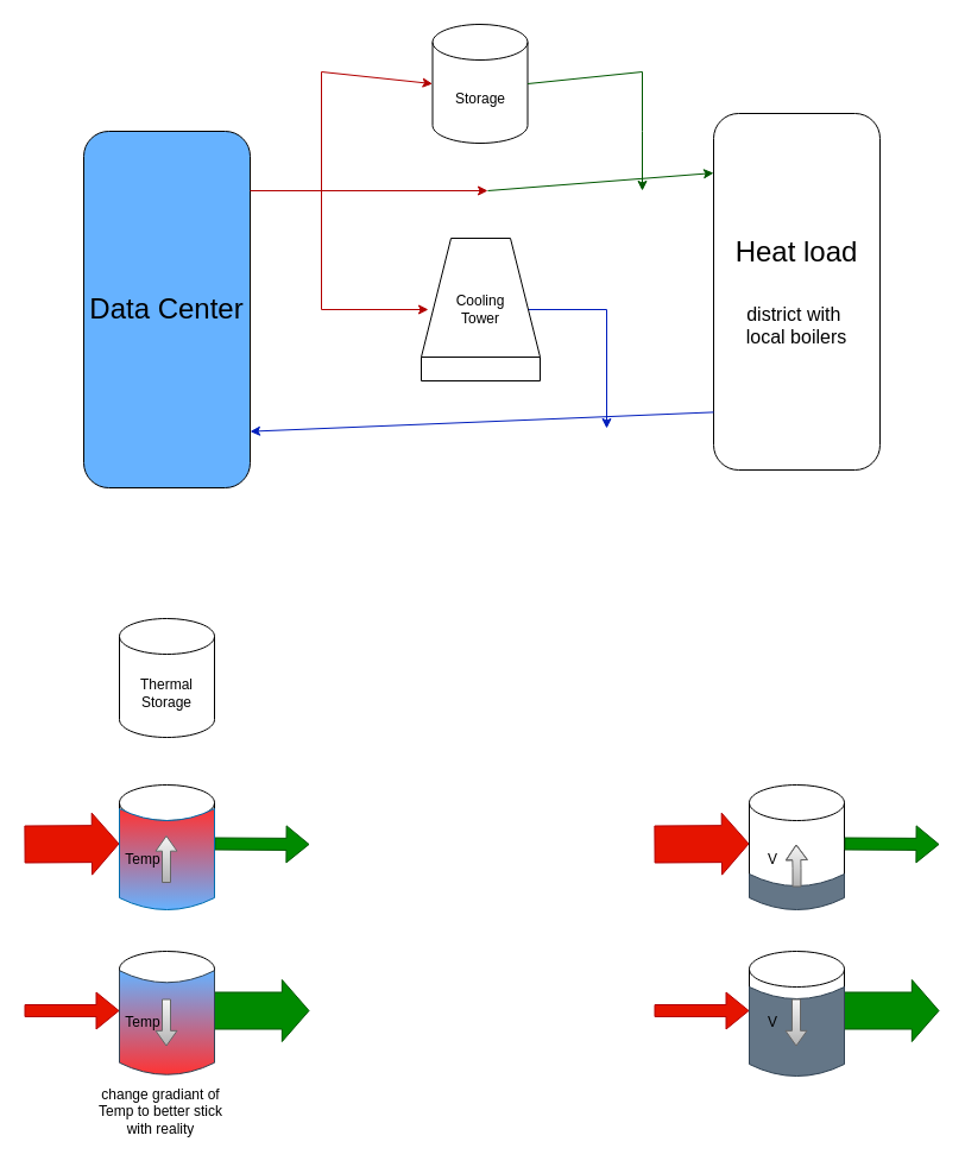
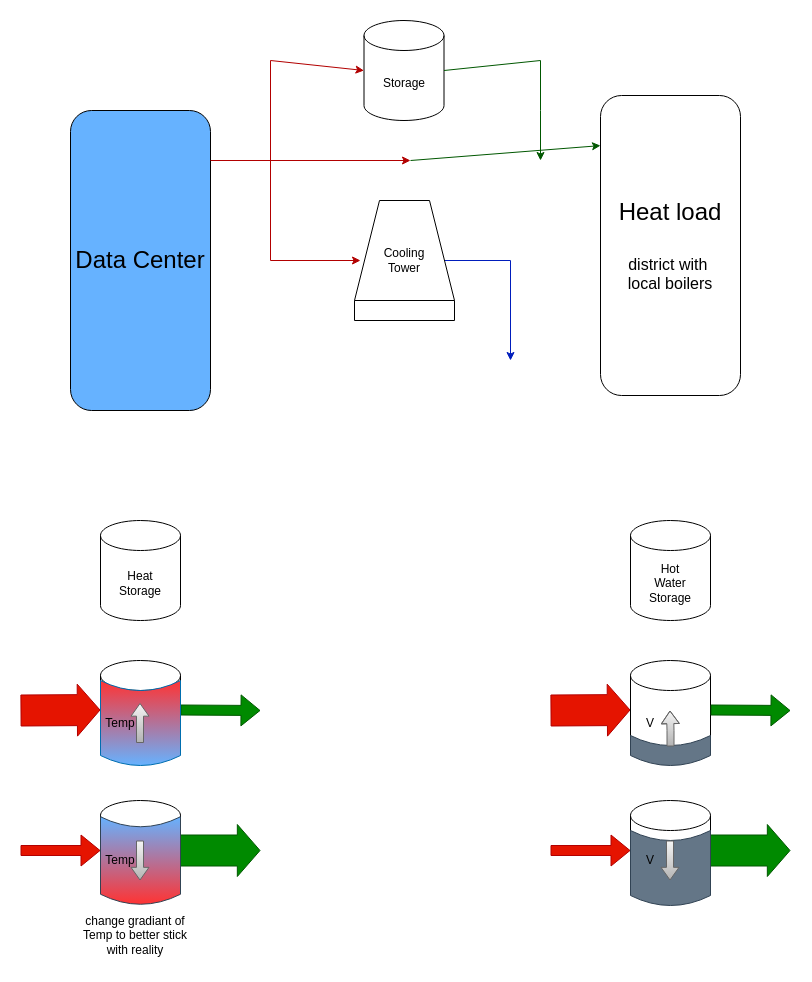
  <mxCell id="0" />
  <mxCell id="1" parent="0" />
  <mxCell id="2" value="&lt;font style=&quot;font-size: 24px;&quot;&gt;Data Center&lt;/font&gt;" style="rounded=1;whiteSpace=wrap;html=1;fillColor=#66b2ff;" parent="1" vertex="1"><mxGeometry x="70" y="110" width="140" height="300" as="geometry" /></mxCell>
  <mxCell id="3" value="Storage" style="shape=cylinder3;whiteSpace=wrap;html=1;boundedLbl=1;backgroundOutline=1;size=15;" parent="1" vertex="1"><mxGeometry x="363.5" y="20" width="80" height="100" as="geometry" /></mxCell>
  <mxCell id="4" value="&lt;font style=&quot;font-size: 24px;&quot;&gt;Heat load&lt;/font&gt;&lt;div&gt;&lt;font style=&quot;font-size: 24px;&quot;&gt;&lt;br&gt;&lt;/font&gt;&lt;/div&gt;&lt;div&gt;&lt;span style=&quot;font-size: 16px;&quot;&gt;district with&amp;nbsp;&lt;/span&gt;&lt;/div&gt;&lt;div&gt;&lt;span style=&quot;font-size: 16px;&quot;&gt;local boilers&lt;/span&gt;&lt;/div&gt;" style="rounded=1;whiteSpace=wrap;html=1;" parent="1" vertex="1"><mxGeometry x="600" y="95" width="140" height="300" as="geometry" /></mxCell>
  <mxCell id="5" value="" style="endArrow=classic;html=1;rounded=0;fillColor=#e51400;strokeColor=#B20000;" parent="1" edge="1"><mxGeometry width="50" height="50" relative="1" as="geometry"><mxPoint x="210" y="160" as="sourcePoint" /><mxPoint x="410" y="160" as="targetPoint" /><Array as="points" /></mxGeometry></mxCell>
  <mxCell id="6" value="" style="endArrow=classic;html=1;rounded=0;entryX=0;entryY=0.5;entryDx=0;entryDy=0;entryPerimeter=0;fillColor=#e51400;strokeColor=#B20000;" parent="1" target="3" edge="1"><mxGeometry width="50" height="50" relative="1" as="geometry"><mxPoint x="270" y="160" as="sourcePoint" /><mxPoint x="320" y="110" as="targetPoint" /><Array as="points"><mxPoint x="270" y="60" /></Array></mxGeometry></mxCell>
  <mxCell id="7" value="" style="endArrow=classic;html=1;rounded=0;fillColor=#e51400;strokeColor=#B20000;" parent="1" edge="1"><mxGeometry width="50" height="50" relative="1" as="geometry"><mxPoint x="270" y="160" as="sourcePoint" /><mxPoint x="360" y="260" as="targetPoint" /><Array as="points"><mxPoint x="270" y="260" /></Array></mxGeometry></mxCell>
  <mxCell id="8" value="" style="endArrow=classic;html=1;rounded=0;entryX=0;entryY=0.167;entryDx=0;entryDy=0;entryPerimeter=0;fillColor=#008a00;strokeColor=#005700;" parent="1" target="4" edge="1"><mxGeometry width="50" height="50" relative="1" as="geometry"><mxPoint x="410" y="160" as="sourcePoint" /><mxPoint x="440" y="110" as="targetPoint" /></mxGeometry></mxCell>
  <mxCell id="9" value="" style="endArrow=classic;html=1;rounded=0;exitX=1;exitY=0.5;exitDx=0;exitDy=0;exitPerimeter=0;fillColor=#008a00;strokeColor=#005700;" parent="1" source="3" edge="1"><mxGeometry width="50" height="50" relative="1" as="geometry"><mxPoint x="480" y="147" as="sourcePoint" /><mxPoint x="540" y="160" as="targetPoint" /><Array as="points"><mxPoint x="540" y="60" /><mxPoint x="540" y="110" /></Array></mxGeometry></mxCell>
  <mxCell id="10" value="" style="endArrow=classic;html=1;rounded=0;fillColor=#0050ef;strokeColor=#001DBC;" parent="1" edge="1"><mxGeometry width="50" height="50" relative="1" as="geometry"><mxPoint x="440" y="260" as="sourcePoint" /><mxPoint x="510" y="360" as="targetPoint" /><Array as="points"><mxPoint x="510" y="260" /></Array></mxGeometry></mxCell>
- <mxCell id="11" value="" style="endArrow=classic;html=1;rounded=0;exitX=0;exitY=0.838;exitDx=0;exitDy=0;exitPerimeter=0;fillColor=#0050ef;strokeColor=#001DBC;entryX=1;entryY=0.842;entryDx=0;entryDy=0;entryPerimeter=0;" parent="1" source="4" target="2" edge="1"><mxGeometry width="50" height="50" relative="1" as="geometry"><mxPoint x="590" y="361" as="sourcePoint" /><mxPoint x="220" y="361" as="targetPoint" /></mxGeometry></mxCell>
  <mxCell id="12" value="" style="verticalLabelPosition=bottom;outlineConnect=0;align=center;dashed=0;html=1;verticalAlign=top;shape=mxgraph.pid.misc.cooling_tower" parent="1" vertex="1"><mxGeometry x="354" y="200" width="100" height="120" as="geometry" /></mxCell>
  <mxCell id="13" value="Cooling&lt;div&gt;Tower&lt;/div&gt;" style="text;html=1;align=center;verticalAlign=middle;whiteSpace=wrap;rounded=0;" parent="1" vertex="1"><mxGeometry x="374" y="245" width="60" height="30" as="geometry" /></mxCell>
- <mxCell id="14" value="&lt;div&gt;Thermal&lt;/div&gt;Storage" style="shape=cylinder3;whiteSpace=wrap;html=1;boundedLbl=1;backgroundOutline=1;size=15;" parent="1" vertex="1"><mxGeometry x="100" y="520" width="80" height="100" as="geometry" /></mxCell>
+ <mxCell id="14" value="&lt;div&gt;Heat&lt;/div&gt;Storage" style="shape=cylinder3;whiteSpace=wrap;html=1;boundedLbl=1;backgroundOutline=1;size=15;" parent="1" vertex="1"><mxGeometry x="100" y="520" width="80" height="100" as="geometry" /></mxCell>
+ <mxCell id="15" value="&lt;div&gt;Hot&lt;/div&gt;&lt;div&gt;Water&lt;/div&gt;Storage" style="shape=cylinder3;whiteSpace=wrap;html=1;boundedLbl=1;backgroundOutline=1;size=15;" parent="1" vertex="1"><mxGeometry x="630" y="520" width="80" height="100" as="geometry" /></mxCell>
  <mxCell id="16" value="" style="shape=flexArrow;endArrow=classic;html=1;rounded=0;fillColor=#e51400;strokeColor=#B20000;width=31;endSize=7.22;" parent="1" edge="1"><mxGeometry width="50" height="50" relative="1" as="geometry"><mxPoint x="550" y="710" as="sourcePoint" /><mxPoint x="630" y="709.5" as="targetPoint" /></mxGeometry></mxCell>
  <mxCell id="17" value="" style="shape=cylinder3;whiteSpace=wrap;html=1;boundedLbl=1;backgroundOutline=1;size=15;" parent="1" vertex="1"><mxGeometry x="630" y="660" width="80" height="100" as="geometry" /></mxCell>
  <mxCell id="18" value="" style="shape=flexArrow;endArrow=classic;html=1;rounded=0;fillColor=#008a00;strokeColor=#005700;" parent="1" edge="1"><mxGeometry width="50" height="50" relative="1" as="geometry"><mxPoint x="710" y="709.5" as="sourcePoint" /><mxPoint x="790" y="710" as="targetPoint" /></mxGeometry></mxCell>
  <mxCell id="19" value="" style="shape=dataStorage;whiteSpace=wrap;html=1;fixedSize=1;rotation=-90;size=10;fillColor=#647687;strokeColor=#314354;fontColor=#ffffff;" parent="1" vertex="1"><mxGeometry x="655" y="710" width="30" height="80" as="geometry" /></mxCell>
  <mxCell id="20" value="" style="shape=flexArrow;endArrow=classic;html=1;rounded=0;width=7;endSize=3.89;endWidth=10;exitX=0.633;exitY=0.5;exitDx=0;exitDy=0;exitPerimeter=0;fillColor=#f5f5f5;strokeColor=#666666;gradientColor=#b3b3b3;" parent="1" source="19" edge="1"><mxGeometry width="50" height="50" relative="1" as="geometry"><mxPoint x="670" y="740" as="sourcePoint" /><mxPoint x="669.5" y="710" as="targetPoint" /><Array as="points"><mxPoint x="670" y="730" /></Array></mxGeometry></mxCell>
  <mxCell id="21" value="" style="shape=flexArrow;endArrow=classic;html=1;rounded=0;fillColor=#008a00;strokeColor=#005700;width=31;endSize=7.22;" parent="1" edge="1"><mxGeometry width="50" height="50" relative="1" as="geometry"><mxPoint x="707.5" y="850" as="sourcePoint" /><mxPoint x="790" y="850" as="targetPoint" /></mxGeometry></mxCell>
  <mxCell id="22" value="" style="shape=cylinder3;whiteSpace=wrap;html=1;boundedLbl=1;backgroundOutline=1;size=15;" parent="1" vertex="1"><mxGeometry x="630" y="800" width="80" height="100" as="geometry" /></mxCell>
  <mxCell id="23" value="" style="shape=flexArrow;endArrow=classic;html=1;rounded=0;fillColor=#e51400;strokeColor=#B20000;" parent="1" edge="1"><mxGeometry width="50" height="50" relative="1" as="geometry"><mxPoint x="550" y="850" as="sourcePoint" /><mxPoint x="630" y="850" as="targetPoint" /></mxGeometry></mxCell>
  <mxCell id="24" value="" style="shape=dataStorage;whiteSpace=wrap;html=1;fixedSize=1;rotation=-90;size=10;fillColor=#647687;strokeColor=#314354;fontColor=#ffffff;" parent="1" vertex="1"><mxGeometry x="632.5" y="827.5" width="75" height="80" as="geometry" /></mxCell>
  <mxCell id="25" value="V" style="text;html=1;align=center;verticalAlign=middle;whiteSpace=wrap;rounded=0;" parent="1" vertex="1"><mxGeometry x="640" y="707.5" width="20" height="30" as="geometry" /></mxCell>
  <mxCell id="26" value="V" style="text;html=1;align=center;verticalAlign=middle;whiteSpace=wrap;rounded=0;" parent="1" vertex="1"><mxGeometry x="640" y="845" width="20" height="30" as="geometry" /></mxCell>
  <mxCell id="27" value="" style="shape=flexArrow;endArrow=classic;html=1;rounded=0;width=7;endSize=3.89;endWidth=10;fillColor=#f5f5f5;strokeColor=#666666;gradientColor=#b3b3b3;" parent="1" edge="1"><mxGeometry width="50" height="50" relative="1" as="geometry"><mxPoint x="669.5" y="840" as="sourcePoint" /><mxPoint x="669.5" y="880" as="targetPoint" /><Array as="points" /></mxGeometry></mxCell>
  <mxCell id="28" value="" style="shape=flexArrow;endArrow=classic;html=1;rounded=0;fillColor=#e51400;strokeColor=#B20000;width=31;endSize=7.22;" parent="1" edge="1"><mxGeometry width="50" height="50" relative="1" as="geometry"><mxPoint x="20" y="710" as="sourcePoint" /><mxPoint x="100" y="709.5" as="targetPoint" /></mxGeometry></mxCell>
  <mxCell id="29" value="" style="shape=cylinder3;whiteSpace=wrap;html=1;boundedLbl=1;backgroundOutline=1;size=15;" parent="1" vertex="1"><mxGeometry x="100" y="660" width="80" height="100" as="geometry" /></mxCell>
  <mxCell id="30" value="" style="shape=flexArrow;endArrow=classic;html=1;rounded=0;fillColor=#008a00;strokeColor=#005700;" parent="1" edge="1"><mxGeometry width="50" height="50" relative="1" as="geometry"><mxPoint x="180" y="709.5" as="sourcePoint" /><mxPoint x="260" y="710" as="targetPoint" /></mxGeometry></mxCell>
  <mxCell id="31" value="" style="shape=dataStorage;whiteSpace=wrap;html=1;fixedSize=1;rotation=-90;size=10;fillColor=#66B2FF;strokeColor=#006EAF;fontColor=#ffffff;gradientDirection=east;gradientColor=#FF3333;" parent="1" vertex="1"><mxGeometry x="97.5" y="682.5" width="85" height="80" as="geometry" /></mxCell>
  <mxCell id="32" value="" style="shape=flexArrow;endArrow=classic;html=1;rounded=0;fillColor=#008a00;strokeColor=#005700;width=31;endSize=7.22;" parent="1" edge="1"><mxGeometry width="50" height="50" relative="1" as="geometry"><mxPoint x="177.5" y="850" as="sourcePoint" /><mxPoint x="260" y="850" as="targetPoint" /></mxGeometry></mxCell>
  <mxCell id="33" value="" style="shape=cylinder3;whiteSpace=wrap;html=1;boundedLbl=1;backgroundOutline=1;size=15;" parent="1" vertex="1"><mxGeometry x="100" y="800" width="80" height="100" as="geometry" /></mxCell>
  <mxCell id="34" value="" style="shape=flexArrow;endArrow=classic;html=1;rounded=0;fillColor=#e51400;strokeColor=#B20000;" parent="1" edge="1"><mxGeometry width="50" height="50" relative="1" as="geometry"><mxPoint x="20" y="850" as="sourcePoint" /><mxPoint x="100" y="850" as="targetPoint" /></mxGeometry></mxCell>
  <mxCell id="35" value="" style="shape=dataStorage;whiteSpace=wrap;html=1;fixedSize=1;rotation=-90;size=10;fillColor=#FF3333;strokeColor=#314354;fontColor=#ffffff;gradientColor=#66B2FF;gradientDirection=east;" parent="1" vertex="1"><mxGeometry x="96.25" y="820" width="87.5" height="80" as="geometry" /></mxCell>
  <mxCell id="36" value="Temp" style="text;html=1;align=center;verticalAlign=middle;whiteSpace=wrap;rounded=0;" parent="1" vertex="1"><mxGeometry x="110" y="707.5" width="20" height="30" as="geometry" /></mxCell>
  <mxCell id="37" value="Temp" style="text;html=1;align=center;verticalAlign=middle;whiteSpace=wrap;rounded=0;" parent="1" vertex="1"><mxGeometry x="110" y="845" width="20" height="30" as="geometry" /></mxCell>
  <mxCell id="38" value="" style="shape=flexArrow;endArrow=classic;html=1;rounded=0;width=7;endSize=3.89;endWidth=10;fillColor=#f5f5f5;strokeColor=#666666;gradientColor=#b3b3b3;" parent="1" edge="1"><mxGeometry width="50" height="50" relative="1" as="geometry"><mxPoint x="139.5" y="840" as="sourcePoint" /><mxPoint x="139.5" y="880" as="targetPoint" /><Array as="points" /></mxGeometry></mxCell>
  <mxCell id="39" value="" style="shape=flexArrow;endArrow=classic;html=1;rounded=0;width=7;endSize=3.89;endWidth=10;fillColor=#f5f5f5;strokeColor=#666666;gradientColor=#b3b3b3;" parent="1" edge="1"><mxGeometry width="50" height="50" relative="1" as="geometry"><mxPoint x="139.5" y="742.5" as="sourcePoint" /><mxPoint x="139.5" y="702.5" as="targetPoint" /><Array as="points" /></mxGeometry></mxCell>
  <mxCell id="40" value="change gradiant of Temp to better stick with reality" style="text;html=1;align=center;verticalAlign=middle;whiteSpace=wrap;rounded=0;" parent="1" vertex="1"><mxGeometry x="70" y="910" width="130" height="50" as="geometry" /></mxCell>
